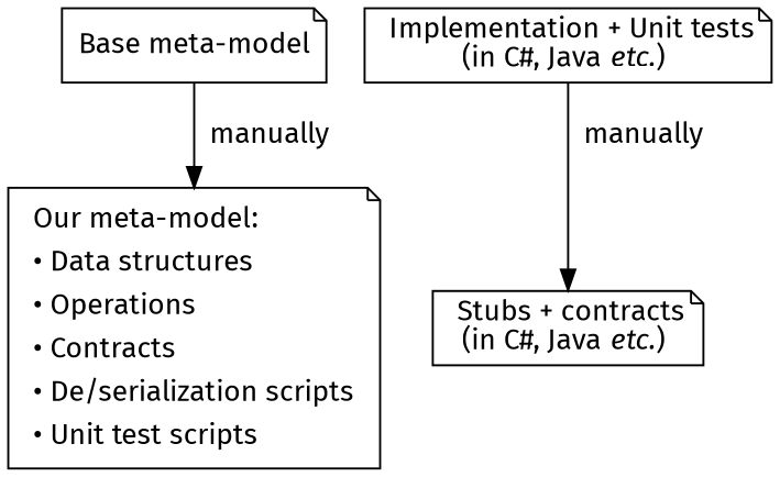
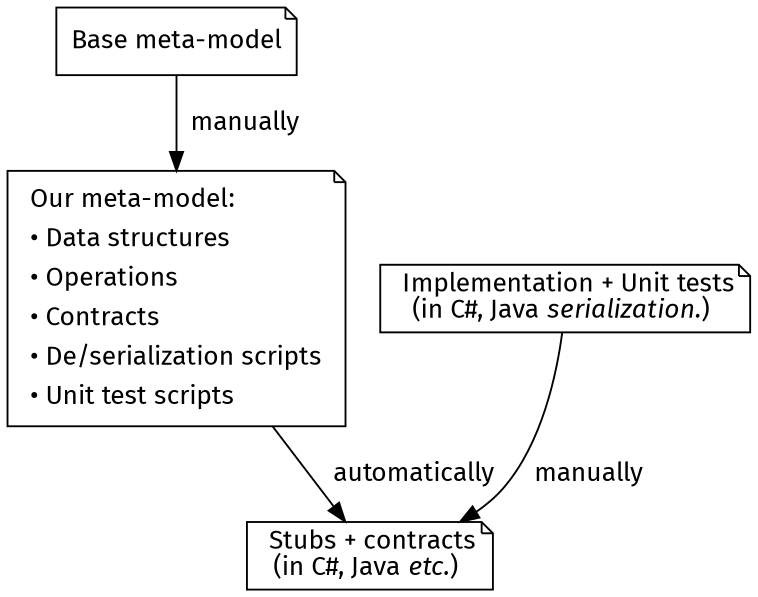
  digraph {
    fontname="Fira Sans"
    node [fontname="Fira Sans" shape=note]
    edge [fontname="Fira Sans"]
    n1 [label="Base meta-model"]
    n2 [label=<         <table border="0">             <tr><td align="left">Our meta-model:</td></tr>             <tr><td align="left">• Data structures</td></tr>             <tr><td align="left">• Operations</td></tr>             <tr><td align="left">• Contracts</td></tr>             <tr><td align="left">• De/serialization scripts</td></tr>             <tr><td align="left">• Unit test scripts</td></tr>         </table> >]
    n3 [label=< Stubs + contracts<br/>(in C#, Java <i>etc.</i>) >]
-   n4 [label=< Implementation + Unit tests<br/>(in C#, Java <i>etc.</i>) >]
+   n4 [label=< Implementation + Unit tests<br/>(in C#, Java <i>serialization.</i>) >]
    n1 -> n2 [label="  manually"]
+   n2 -> n3 [label="  automatically"]
    n4 -> n3 [label="  manually"]
  }
